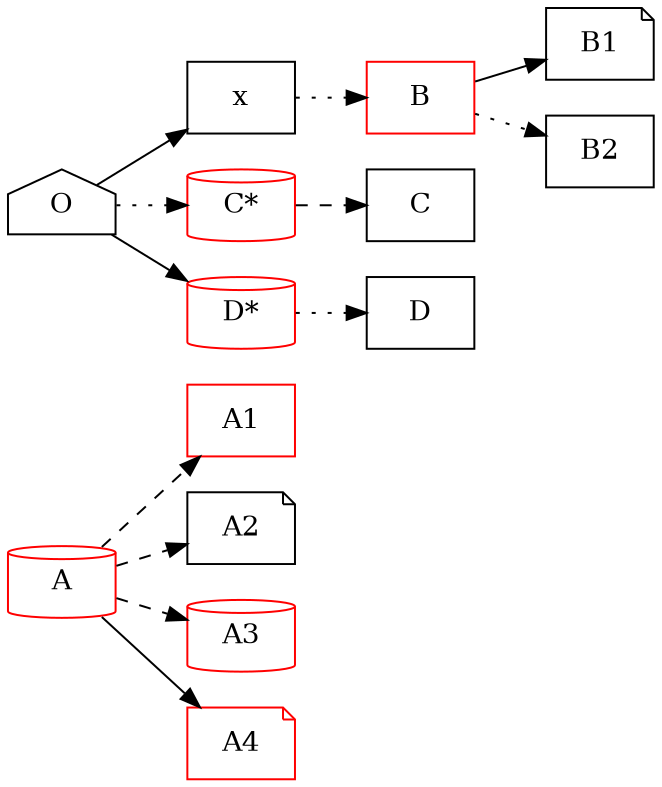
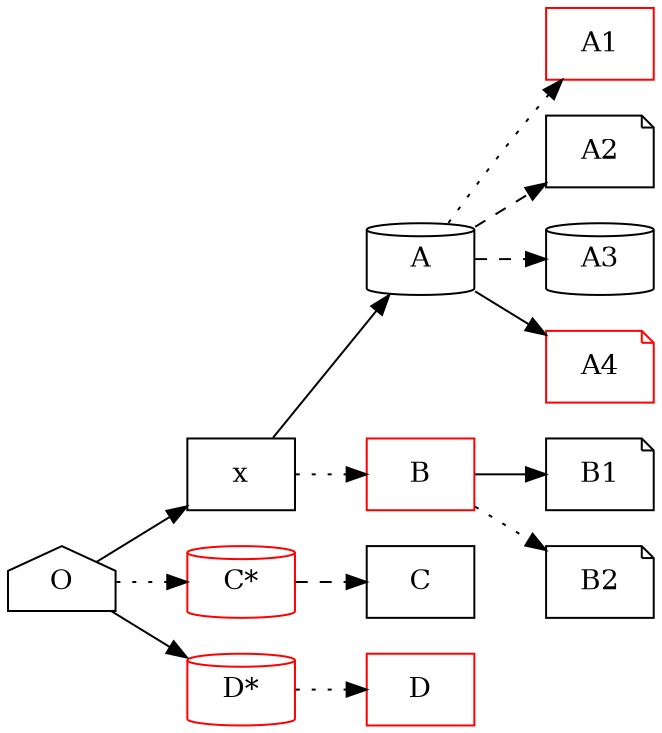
  digraph {
    rankdir=LR
    node [color=black shape=box]
    edge [style=solid]
-   A [color=red shape=cylinder]
+   A [shape=cylinder]
    A1 [color=red]
    A2 [shape=note]
-   A3 [color=red shape=cylinder]
+   A3 [shape=cylinder]
    A4 [color=red shape=note]
    B [color=red]
    B1 [shape=note]
-   B2
+   B2 [shape=note]
    O [shape=house]
    x
    n11 [color=red label="C*" shape=cylinder]
    n12 [color=red label="D*" shape=cylinder]
    C
-   D
-   A -> A1 [style=dashed]
+   D [color=red]
+   A -> A1 [style=dotted]
    A -> A2 [style=dashed]
    A -> A3 [style=dashed]
    A -> A4
    B -> B1
    B -> B2 [style=dotted]
    O -> x
    O -> n11 [style=dotted]
    O -> n12
+   x -> A
    x -> B [style=dotted]
    n11 -> C [style=dashed]
    n12 -> D [style=dotted]
  }
